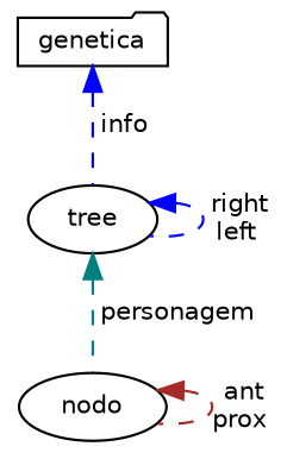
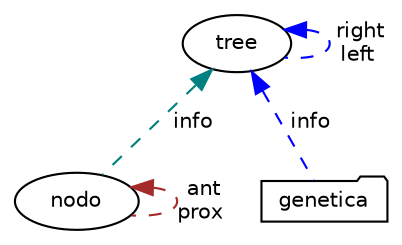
  digraph {
    node [color=black fillcolor=white fontname=Helvetica fontsize=10 shape=ellipse style=filled]
    edge [color=blue dir=back fontname=Helvetica fontsize=10 labelfontname=Helvetica labelfontsize=10 style=dashed]
    n1 [height=0.2 label=nodo width=0.4]
    n2 [height=0.2 label=tree width=0.4]
    n3 [height=0.2 label=genetica shape=folder width=0.4]
    n1 -> n1 [color=brown label=" ant\nprox"]
-   n2 -> n1 [color=teal label=" personagem"]
+   n2 -> n1 [color=teal label=" info"]
    n2 -> n2 [label=" right\nleft"]
-   n3 -> n2 [label=" info"]
+   n2 -> n3 [label=" info"]
  }
